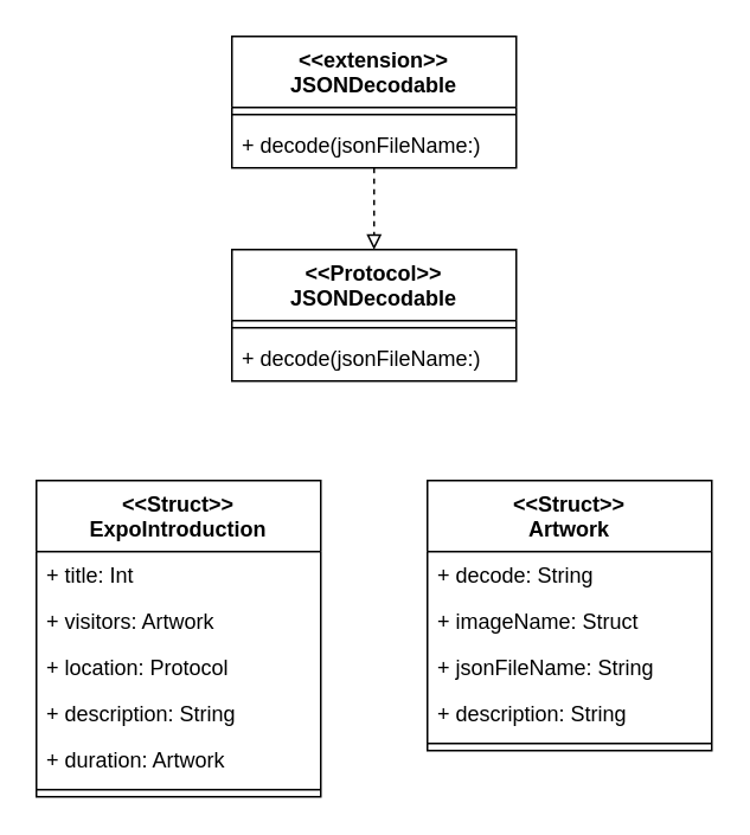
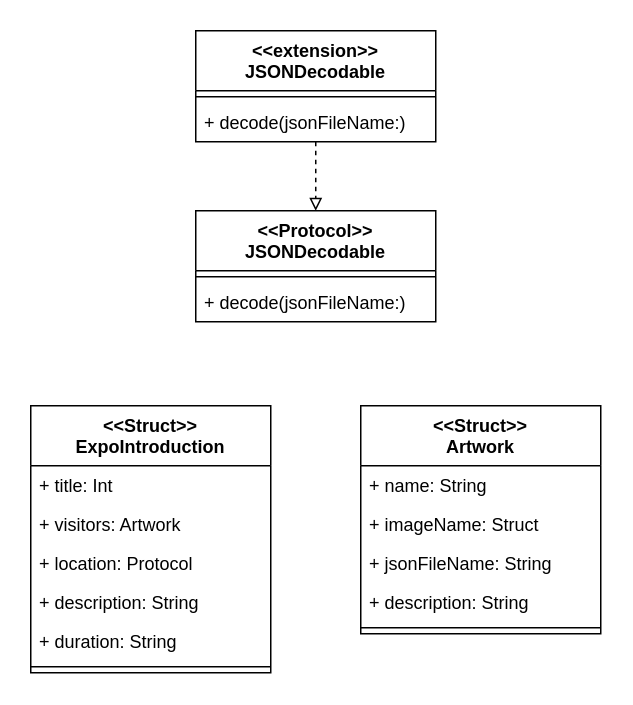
  <mxCell id="0" />
  <mxCell id="1" parent="0" />
  <mxCell id="2" value="&lt;&lt;Protocol&gt;&gt;&#10;JSONDecodable" style="swimlane;fontStyle=1;align=center;verticalAlign=top;childLayout=stackLayout;horizontal=1;startSize=40;horizontalStack=0;resizeParent=1;resizeParentMax=0;resizeLast=0;collapsible=1;marginBottom=0;strokeColor=#000000;" vertex="1" parent="1"><mxGeometry x="130" y="140" width="160" height="74" as="geometry" /></mxCell>
  <mxCell id="3" value="" style="line;strokeWidth=1;fillColor=none;align=left;verticalAlign=middle;spacingTop=-1;spacingLeft=3;spacingRight=3;rotatable=0;labelPosition=right;points=[];portConstraint=eastwest;" vertex="1" parent="2"><mxGeometry y="40" width="160" height="8" as="geometry" /></mxCell>
  <mxCell id="4" value="+ decode(jsonFileName:)" style="text;strokeColor=none;fillColor=none;align=left;verticalAlign=top;spacingLeft=4;spacingRight=4;overflow=hidden;rotatable=0;points=[[0,0.5],[1,0.5]];portConstraint=eastwest;" vertex="1" parent="2"><mxGeometry y="48" width="160" height="26" as="geometry" /></mxCell>
  <mxCell id="5" value="&lt;&lt;Struct&gt;&gt;&#10;ExpoIntroduction" style="swimlane;fontStyle=1;align=center;verticalAlign=top;childLayout=stackLayout;horizontal=1;startSize=40;horizontalStack=0;resizeParent=1;resizeParentMax=0;resizeLast=0;collapsible=1;marginBottom=0;strokeColor=#000000;" vertex="1" parent="1"><mxGeometry x="20" y="270" width="160" height="178" as="geometry" /></mxCell>
  <mxCell id="6" value="+ title: Int" style="text;strokeColor=none;fillColor=none;align=left;verticalAlign=top;spacingLeft=4;spacingRight=4;overflow=hidden;rotatable=0;points=[[0,0.5],[1,0.5]];portConstraint=eastwest;" vertex="1" parent="5"><mxGeometry y="40" width="160" height="26" as="geometry" /></mxCell>
  <mxCell id="7" value="+ visitors: Artwork" style="text;strokeColor=none;fillColor=none;align=left;verticalAlign=top;spacingLeft=4;spacingRight=4;overflow=hidden;rotatable=0;points=[[0,0.5],[1,0.5]];portConstraint=eastwest;" vertex="1" parent="5"><mxGeometry y="66" width="160" height="26" as="geometry" /></mxCell>
  <mxCell id="8" value="+ location: Protocol" style="text;strokeColor=none;fillColor=none;align=left;verticalAlign=top;spacingLeft=4;spacingRight=4;overflow=hidden;rotatable=0;points=[[0,0.5],[1,0.5]];portConstraint=eastwest;" vertex="1" parent="5"><mxGeometry y="92" width="160" height="26" as="geometry" /></mxCell>
  <mxCell id="9" value="+ description: String" style="text;strokeColor=none;fillColor=none;align=left;verticalAlign=top;spacingLeft=4;spacingRight=4;overflow=hidden;rotatable=0;points=[[0,0.5],[1,0.5]];portConstraint=eastwest;" vertex="1" parent="5"><mxGeometry y="118" width="160" height="26" as="geometry" /></mxCell>
- <mxCell id="10" value="+ duration: Artwork" style="text;strokeColor=none;fillColor=none;align=left;verticalAlign=top;spacingLeft=4;spacingRight=4;overflow=hidden;rotatable=0;points=[[0,0.5],[1,0.5]];portConstraint=eastwest;" vertex="1" parent="5"><mxGeometry y="144" width="160" height="26" as="geometry" /></mxCell>
+ <mxCell id="10" value="+ duration: String" style="text;strokeColor=none;fillColor=none;align=left;verticalAlign=top;spacingLeft=4;spacingRight=4;overflow=hidden;rotatable=0;points=[[0,0.5],[1,0.5]];portConstraint=eastwest;" vertex="1" parent="5"><mxGeometry y="144" width="160" height="26" as="geometry" /></mxCell>
  <mxCell id="11" value="" style="line;strokeWidth=1;fillColor=none;align=left;verticalAlign=middle;spacingTop=-1;spacingLeft=3;spacingRight=3;rotatable=0;labelPosition=right;points=[];portConstraint=eastwest;" vertex="1" parent="5"><mxGeometry y="170" width="160" height="8" as="geometry" /></mxCell>
  <mxCell id="12" value="&lt;&lt;Struct&gt;&gt;&#10;Artwork" style="swimlane;fontStyle=1;align=center;verticalAlign=top;childLayout=stackLayout;horizontal=1;startSize=40;horizontalStack=0;resizeParent=1;resizeParentMax=0;resizeLast=0;collapsible=1;marginBottom=0;strokeColor=#000000;" vertex="1" parent="1"><mxGeometry x="240" y="270" width="160" height="152" as="geometry" /></mxCell>
- <mxCell id="13" value="+ decode: String" style="text;strokeColor=none;fillColor=none;align=left;verticalAlign=top;spacingLeft=4;spacingRight=4;overflow=hidden;rotatable=0;points=[[0,0.5],[1,0.5]];portConstraint=eastwest;" vertex="1" parent="12"><mxGeometry y="40" width="160" height="26" as="geometry" /></mxCell>
+ <mxCell id="13" value="+ name: String" style="text;strokeColor=none;fillColor=none;align=left;verticalAlign=top;spacingLeft=4;spacingRight=4;overflow=hidden;rotatable=0;points=[[0,0.5],[1,0.5]];portConstraint=eastwest;" vertex="1" parent="12"><mxGeometry y="40" width="160" height="26" as="geometry" /></mxCell>
  <mxCell id="14" value="+ imageName: Struct" style="text;strokeColor=none;fillColor=none;align=left;verticalAlign=top;spacingLeft=4;spacingRight=4;overflow=hidden;rotatable=0;points=[[0,0.5],[1,0.5]];portConstraint=eastwest;" vertex="1" parent="12"><mxGeometry y="66" width="160" height="26" as="geometry" /></mxCell>
  <mxCell id="15" value="+ jsonFileName: String" style="text;strokeColor=none;fillColor=none;align=left;verticalAlign=top;spacingLeft=4;spacingRight=4;overflow=hidden;rotatable=0;points=[[0,0.5],[1,0.5]];portConstraint=eastwest;" vertex="1" parent="12"><mxGeometry y="92" width="160" height="26" as="geometry" /></mxCell>
  <mxCell id="16" value="+ description: String" style="text;strokeColor=none;fillColor=none;align=left;verticalAlign=top;spacingLeft=4;spacingRight=4;overflow=hidden;rotatable=0;points=[[0,0.5],[1,0.5]];portConstraint=eastwest;" vertex="1" parent="12"><mxGeometry y="118" width="160" height="26" as="geometry" /></mxCell>
  <mxCell id="17" value="" style="line;strokeWidth=1;fillColor=none;align=left;verticalAlign=middle;spacingTop=-1;spacingLeft=3;spacingRight=3;rotatable=0;labelPosition=right;points=[];portConstraint=eastwest;" vertex="1" parent="12"><mxGeometry y="144" width="160" height="8" as="geometry" /></mxCell>
  <mxCell id="18" style="edgeStyle=orthogonalEdgeStyle;rounded=0;orthogonalLoop=1;jettySize=auto;html=1;entryX=0.5;entryY=0;entryDx=0;entryDy=0;dashed=1;endArrow=block;endFill=0;" edge="1" parent="1" source="19" target="2"><mxGeometry relative="1" as="geometry" /></mxCell>
  <mxCell id="19" value="&lt;&lt;extension&gt;&gt;&#10;JSONDecodable" style="swimlane;fontStyle=1;align=center;verticalAlign=top;childLayout=stackLayout;horizontal=1;startSize=40;horizontalStack=0;resizeParent=1;resizeParentMax=0;resizeLast=0;collapsible=1;marginBottom=0;strokeColor=#000000;" vertex="1" parent="1"><mxGeometry x="130" y="20" width="160" height="74" as="geometry" /></mxCell>
  <mxCell id="20" value="" style="line;strokeWidth=1;fillColor=none;align=left;verticalAlign=middle;spacingTop=-1;spacingLeft=3;spacingRight=3;rotatable=0;labelPosition=right;points=[];portConstraint=eastwest;" vertex="1" parent="19"><mxGeometry y="40" width="160" height="8" as="geometry" /></mxCell>
  <mxCell id="21" value="+ decode(jsonFileName:)" style="text;strokeColor=none;fillColor=none;align=left;verticalAlign=top;spacingLeft=4;spacingRight=4;overflow=hidden;rotatable=0;points=[[0,0.5],[1,0.5]];portConstraint=eastwest;" vertex="1" parent="19"><mxGeometry y="48" width="160" height="26" as="geometry" /></mxCell>
